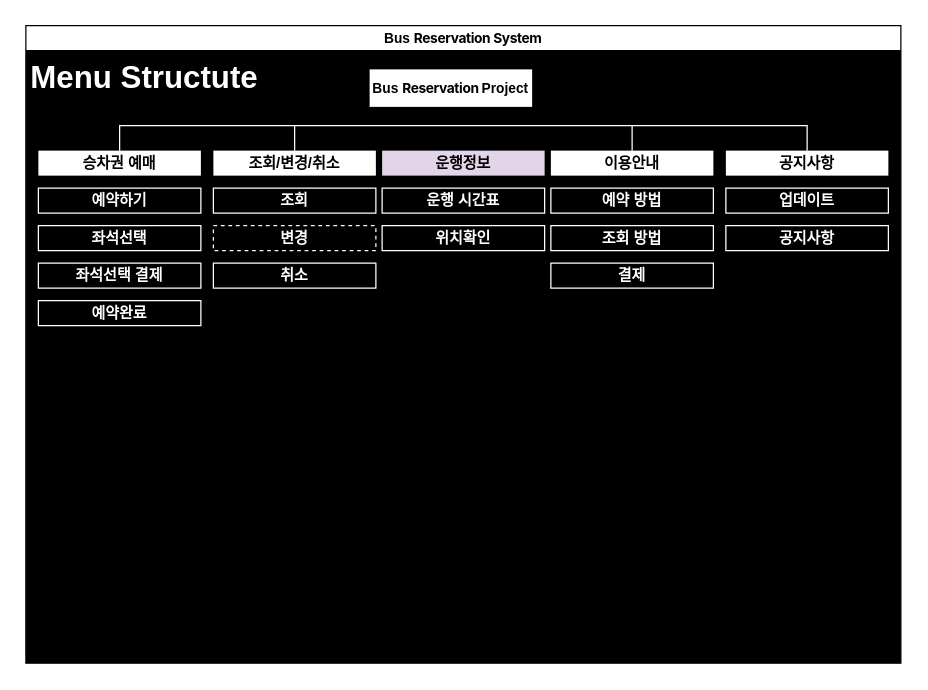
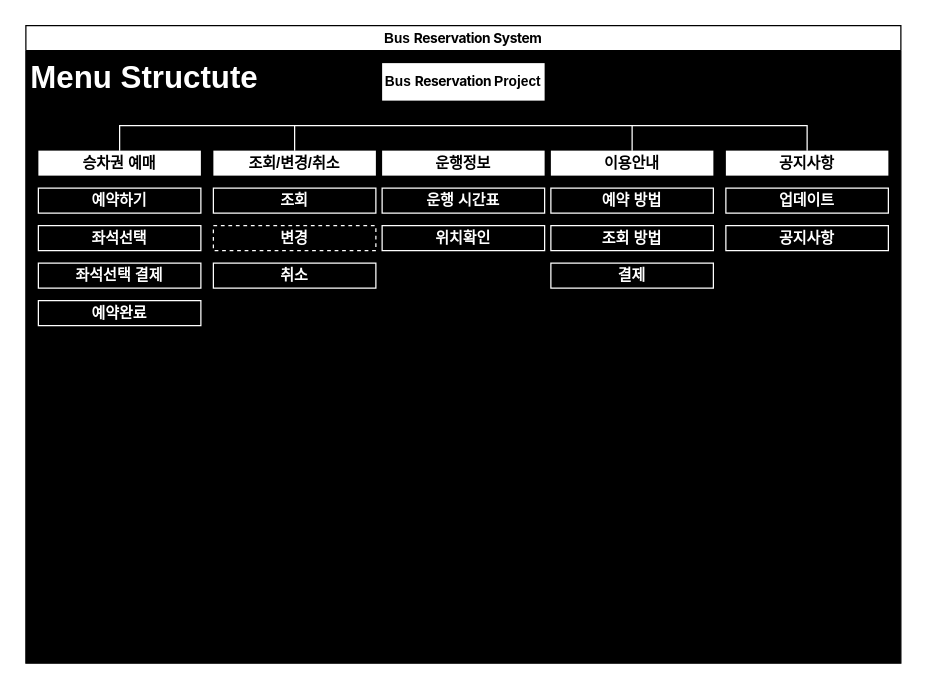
  <mxCell id="0" />
  <mxCell id="1" parent="0" />
  <mxCell id="2" value="&lt;font style=&quot;font-size: 11px;&quot;&gt;&lt;span style=&quot;text-wrap: wrap;&quot;&gt;Bus&amp;nbsp;&lt;/span&gt;&lt;font style=&quot;text-wrap: wrap; font-size: 11px;&quot; face=&quot;-apple-system, BlinkMacSystemFont, Malgun Gothic, 맑은 고딕, helvetica, Apple SD Gothic Neo, helvetica, 나눔바른고딕 옛한글, NanumBarunGothic YetHangul, sans-serif&quot;&gt;&lt;span style=&quot;letter-spacing: -0.3px;&quot;&gt;Reservation System&lt;/span&gt;&lt;/font&gt;&lt;/font&gt;" style="swimlane;html=1;startSize=20;horizontal=1;containerType=tree;glass=0;fontSize=12;swimlaneFillColor=#000000;align=center;swimlaneLine=1;labelBackgroundColor=none;fontColor=default;whiteSpace=wrap;" parent="1" vertex="1"><mxGeometry x="20" y="20" width="700" height="510" as="geometry"><mxRectangle x="10" y="10" width="150" height="30" as="alternateBounds" /></mxGeometry></mxCell>
- <mxCell id="3" value="&lt;div style=&quot;text-align: left;&quot;&gt;&lt;span style=&quot;background-color: initial;&quot;&gt;Bus &lt;/span&gt;&lt;font style=&quot;font-size: 11px;&quot; face=&quot;-apple-system, BlinkMacSystemFont, Malgun Gothic, 맑은 고딕, helvetica, Apple SD Gothic Neo, helvetica, 나눔바른고딕 옛한글, NanumBarunGothic YetHangul, sans-serif&quot;&gt;&lt;span style=&quot;letter-spacing: -0.3px; background-color: rgb(255, 255, 255);&quot;&gt;Reservation&amp;nbsp;&lt;/span&gt;&lt;/font&gt;&lt;span style=&quot;background-color: initial;&quot;&gt;Project&lt;/span&gt;&lt;/div&gt;" style="rounded=0;whiteSpace=wrap;html=1;fontStyle=1;strokeColor=none;fontSize=11;" vertex="1" parent="2"><mxGeometry x="275" y="35" width="130" height="30" as="geometry" /></mxCell>
+ <mxCell id="3" value="&lt;div style=&quot;text-align: left;&quot;&gt;&lt;span style=&quot;background-color: initial;&quot;&gt;Bus &lt;/span&gt;&lt;font style=&quot;font-size: 11px;&quot; face=&quot;-apple-system, BlinkMacSystemFont, Malgun Gothic, 맑은 고딕, helvetica, Apple SD Gothic Neo, helvetica, 나눔바른고딕 옛한글, NanumBarunGothic YetHangul, sans-serif&quot;&gt;&lt;span style=&quot;letter-spacing: -0.3px; background-color: rgb(255, 255, 255);&quot;&gt;Reservation&amp;nbsp;&lt;/span&gt;&lt;/font&gt;&lt;span style=&quot;background-color: initial;&quot;&gt;Project&lt;/span&gt;&lt;/div&gt;" style="rounded=0;whiteSpace=wrap;html=1;fontStyle=1;strokeColor=none;fontSize=11;" vertex="1" parent="2"><mxGeometry x="285" y="30" width="130" height="30" as="geometry" /></mxCell>
  <mxCell id="4" value="&lt;div style=&quot;text-align: left;&quot;&gt;승차권 예매&lt;/div&gt;" style="rounded=0;whiteSpace=wrap;html=1;fontStyle=1;strokeColor=none;" vertex="1" parent="2"><mxGeometry x="10" y="100" width="130" height="20" as="geometry" /></mxCell>
- <mxCell id="5" value="&lt;div style=&quot;text-align: left;&quot;&gt;운행정보&lt;/div&gt;" style="rounded=0;whiteSpace=wrap;html=1;fontStyle=1;strokeColor=none;fillColor=#e1d5e7;" vertex="1" parent="2"><mxGeometry x="285" y="100" width="130" height="20" as="geometry" /></mxCell>
+ <mxCell id="5" value="&lt;div style=&quot;text-align: left;&quot;&gt;운행정보&lt;/div&gt;" style="rounded=0;whiteSpace=wrap;html=1;fontStyle=1;strokeColor=none;" vertex="1" parent="2"><mxGeometry x="285" y="100" width="130" height="20" as="geometry" /></mxCell>
  <mxCell id="6" value="&lt;div style=&quot;text-align: left;&quot;&gt;이용안내&lt;/div&gt;" style="rounded=0;whiteSpace=wrap;html=1;fontStyle=1;strokeColor=none;" vertex="1" parent="2"><mxGeometry x="420" y="100" width="130" height="20" as="geometry" /></mxCell>
  <mxCell id="7" value="&lt;div style=&quot;text-align: left;&quot;&gt;공지사항&lt;/div&gt;" style="rounded=0;whiteSpace=wrap;html=1;fontStyle=1;strokeColor=none;" vertex="1" parent="2"><mxGeometry x="560" y="100" width="130" height="20" as="geometry" /></mxCell>
  <mxCell id="8" value="" style="endArrow=none;html=1;rounded=0;strokeColor=#FFFFFF;exitX=0.5;exitY=0;exitDx=0;exitDy=0;entryX=0.5;entryY=0;entryDx=0;entryDy=0;" edge="1" parent="2" source="4" target="7"><mxGeometry width="50" height="50" relative="1" as="geometry"><mxPoint x="70" y="80" as="sourcePoint" /><mxPoint x="910" y="80" as="targetPoint" /><Array as="points"><mxPoint x="75" y="80" /><mxPoint x="625" y="80" /></Array></mxGeometry></mxCell>
  <mxCell id="9" value="&lt;div style=&quot;text-align: left;&quot;&gt;조회/변경/취소&lt;/div&gt;" style="rounded=0;whiteSpace=wrap;html=1;fontStyle=1;strokeColor=none;" vertex="1" parent="2"><mxGeometry x="150" y="100" width="130" height="20" as="geometry" /></mxCell>
  <mxCell id="10" value="" style="endArrow=none;html=1;rounded=0;strokeColor=#FFFFFF;exitX=0.5;exitY=0;exitDx=0;exitDy=0;" edge="1" parent="2" source="9"><mxGeometry width="50" height="50" relative="1" as="geometry"><mxPoint x="220" y="55" as="sourcePoint" /><mxPoint x="215" y="80" as="targetPoint" /></mxGeometry></mxCell>
  <mxCell id="11" value="예약하기" style="rounded=0;whiteSpace=wrap;html=1;fontStyle=1;strokeColor=#FFFFFF;fillColor=#000000;fontColor=#FFFFFF;" vertex="1" parent="2"><mxGeometry x="10" y="130" width="130" height="20" as="geometry" /></mxCell>
  <mxCell id="12" value="좌석선택" style="rounded=0;whiteSpace=wrap;html=1;fontStyle=1;strokeColor=#FFFFFF;fillColor=#000000;fontColor=#FFFFFF;" vertex="1" parent="2"><mxGeometry x="10" y="160" width="130" height="20" as="geometry" /></mxCell>
  <mxCell id="13" value="예약완료" style="rounded=0;whiteSpace=wrap;html=1;fontStyle=1;strokeColor=#FFFFFF;fillColor=#000000;fontColor=#FFFFFF;" vertex="1" parent="2"><mxGeometry x="10" y="220" width="130" height="20" as="geometry" /></mxCell>
  <mxCell id="14" value="조회" style="rounded=0;whiteSpace=wrap;html=1;fontStyle=1;strokeColor=#FFFFFF;fillColor=#000000;fontColor=#FFFFFF;" vertex="1" parent="2"><mxGeometry x="150" y="130" width="130" height="20" as="geometry" /></mxCell>
  <mxCell id="15" value="변경" style="rounded=0;whiteSpace=wrap;html=1;fontStyle=1;strokeColor=#FFFFFF;fillColor=#000000;fontColor=#FFFFFF;dashed=1;" vertex="1" parent="2"><mxGeometry x="150" y="160" width="130" height="20" as="geometry" /></mxCell>
  <mxCell id="16" value="취소" style="rounded=0;whiteSpace=wrap;html=1;fontStyle=1;strokeColor=#FFFFFF;fillColor=#000000;fontColor=#FFFFFF;" vertex="1" parent="2"><mxGeometry x="150" y="190" width="130" height="20" as="geometry" /></mxCell>
  <mxCell id="17" value="운행 시간표" style="rounded=0;whiteSpace=wrap;html=1;fontStyle=1;strokeColor=#FFFFFF;fillColor=#000000;fontColor=#FFFFFF;" vertex="1" parent="2"><mxGeometry x="285" y="130" width="130" height="20" as="geometry" /></mxCell>
  <mxCell id="18" value="위치확인" style="rounded=0;whiteSpace=wrap;html=1;fontStyle=1;strokeColor=#FFFFFF;fillColor=#000000;fontColor=#FFFFFF;" vertex="1" parent="2"><mxGeometry x="285" y="160" width="130" height="20" as="geometry" /></mxCell>
  <mxCell id="19" value="예약 방법" style="rounded=0;whiteSpace=wrap;html=1;fontStyle=1;strokeColor=#FFFFFF;fillColor=#000000;fontColor=#FFFFFF;" vertex="1" parent="2"><mxGeometry x="420" y="130" width="130" height="20" as="geometry" /></mxCell>
  <mxCell id="20" value="조회 방법" style="rounded=0;whiteSpace=wrap;html=1;fontStyle=1;strokeColor=#FFFFFF;fillColor=#000000;fontColor=#FFFFFF;" vertex="1" parent="2"><mxGeometry x="420" y="160" width="130" height="20" as="geometry" /></mxCell>
  <mxCell id="21" value="업데이트" style="rounded=0;whiteSpace=wrap;html=1;fontStyle=1;strokeColor=#FFFFFF;fillColor=#000000;fontColor=#FFFFFF;" vertex="1" parent="2"><mxGeometry x="560" y="130" width="130" height="20" as="geometry" /></mxCell>
  <mxCell id="22" value="공지사항" style="rounded=0;whiteSpace=wrap;html=1;fontStyle=1;strokeColor=#FFFFFF;fillColor=#000000;fontColor=#FFFFFF;" vertex="1" parent="2"><mxGeometry x="560" y="160" width="130" height="20" as="geometry" /></mxCell>
  <mxCell id="23" value="좌석선택 결제" style="rounded=0;whiteSpace=wrap;html=1;fontStyle=1;strokeColor=#FFFFFF;fillColor=#000000;fontColor=#FFFFFF;" vertex="1" parent="2"><mxGeometry x="10" y="190" width="130" height="20" as="geometry" /></mxCell>
  <mxCell id="24" value="결제" style="rounded=0;whiteSpace=wrap;html=1;fontStyle=1;strokeColor=#FFFFFF;fillColor=#000000;fontColor=#FFFFFF;" vertex="1" parent="2"><mxGeometry x="420" y="190" width="130" height="20" as="geometry" /></mxCell>
  <mxCell id="25" value="Menu Structute" style="rounded=0;whiteSpace=wrap;html=1;fontStyle=1;fontColor=#FFFFFF;fillColor=none;strokeColor=none;fontSize=25;" vertex="1" parent="2"><mxGeometry y="20" width="190" height="40" as="geometry" /></mxCell>
  <mxCell id="26" value="" style="endArrow=none;html=1;rounded=0;strokeColor=#FFFFFF;exitX=0.5;exitY=0;exitDx=0;exitDy=0;" edge="1" parent="1" source="6"><mxGeometry width="50" height="50" relative="1" as="geometry"><mxPoint x="505" y="90" as="sourcePoint" /><mxPoint x="505" y="100" as="targetPoint" /></mxGeometry></mxCell>
